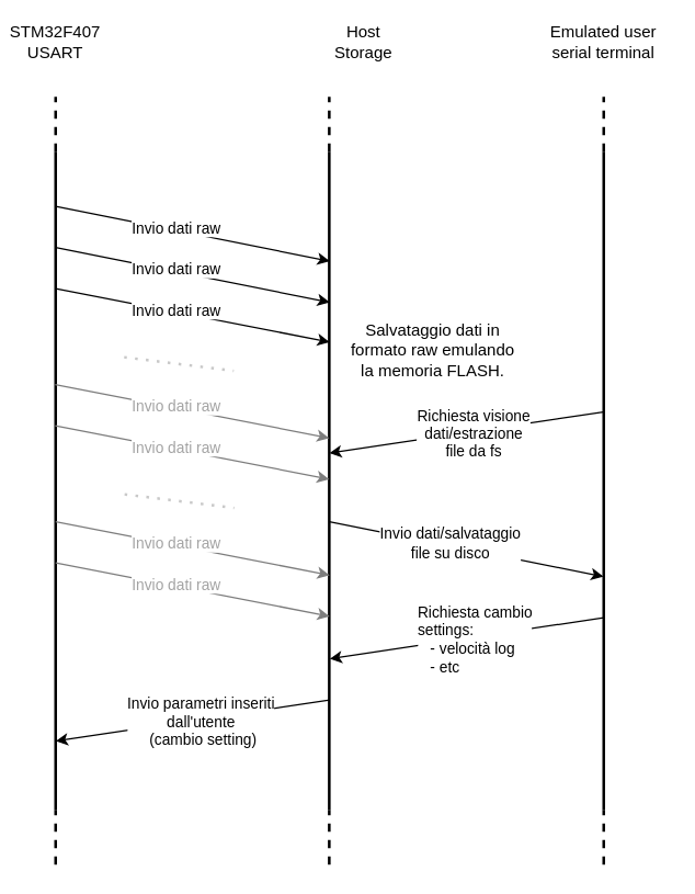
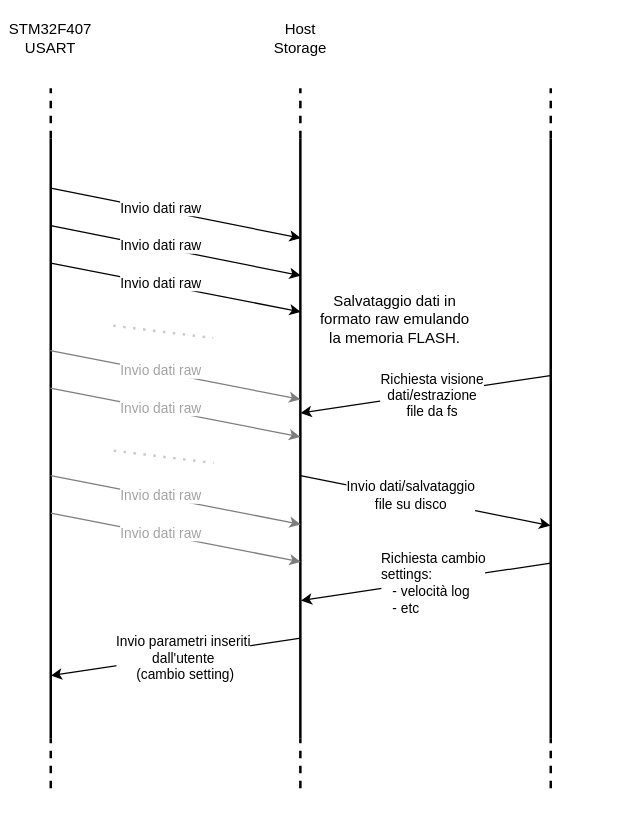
  <mxCell id="0" />
  <mxCell id="1" parent="0" />
  <mxCell id="2" value="" style="group" vertex="1" connectable="0" parent="1"><mxGeometry x="40" y="70" height="560" as="geometry" /></mxCell>
  <mxCell id="3" value="" style="endArrow=none;html=1;strokeWidth=2;" edge="1" parent="2"><mxGeometry width="50" height="50" relative="1" as="geometry"><mxPoint y="520" as="sourcePoint" /><mxPoint y="40" as="targetPoint" /></mxGeometry></mxCell>
  <mxCell id="4" value="" style="endArrow=none;dashed=1;html=1;strokeWidth=2;" edge="1" parent="2"><mxGeometry width="50" height="50" relative="1" as="geometry"><mxPoint y="40" as="sourcePoint" /><mxPoint as="targetPoint" /></mxGeometry></mxCell>
  <mxCell id="5" value="" style="endArrow=none;dashed=1;html=1;strokeWidth=2;" edge="1" parent="2"><mxGeometry width="50" height="50" relative="1" as="geometry"><mxPoint y="560" as="sourcePoint" /><mxPoint y="520" as="targetPoint" /></mxGeometry></mxCell>
  <mxCell id="6" value="" style="group" vertex="1" connectable="0" parent="1"><mxGeometry x="239.69" y="70" height="560" as="geometry" /></mxCell>
  <mxCell id="7" value="" style="endArrow=none;html=1;strokeWidth=2;" edge="1" parent="6"><mxGeometry width="50" height="50" relative="1" as="geometry"><mxPoint y="520" as="sourcePoint" /><mxPoint y="40" as="targetPoint" /></mxGeometry></mxCell>
  <mxCell id="8" value="" style="endArrow=none;dashed=1;html=1;strokeWidth=2;" edge="1" parent="6"><mxGeometry width="50" height="50" relative="1" as="geometry"><mxPoint y="40" as="sourcePoint" /><mxPoint as="targetPoint" /></mxGeometry></mxCell>
  <mxCell id="9" value="" style="endArrow=none;dashed=1;html=1;strokeWidth=2;" edge="1" parent="6"><mxGeometry width="50" height="50" relative="1" as="geometry"><mxPoint y="560" as="sourcePoint" /><mxPoint y="520" as="targetPoint" /></mxGeometry></mxCell>
  <mxCell id="10" value="" style="endArrow=classic;html=1;strokeWidth=1;" edge="1" parent="1"><mxGeometry width="50" height="50" relative="1" as="geometry"><mxPoint x="40" y="150" as="sourcePoint" /><mxPoint x="240" y="190" as="targetPoint" /></mxGeometry></mxCell>
  <mxCell id="11" value="Invio dati raw" style="edgeLabel;html=1;align=center;verticalAlign=middle;resizable=0;points=[];" vertex="1" connectable="0" parent="10"><mxGeometry x="-0.113" y="2" relative="1" as="geometry"><mxPoint x="-1" as="offset" /></mxGeometry></mxCell>
  <mxCell id="12" value="&lt;div align=&quot;center&quot;&gt;STM32F407&lt;/div&gt;&lt;div align=&quot;center&quot;&gt;USART&lt;br&gt;&lt;/div&gt;" style="text;html=1;strokeColor=none;fillColor=none;align=center;verticalAlign=middle;whiteSpace=wrap;rounded=0;" vertex="1" parent="1"><mxGeometry x="20" y="20" width="40" height="20" as="geometry" /></mxCell>
- <mxCell id="13" value="&lt;div&gt;Host&lt;/div&gt;&lt;div&gt;Storage&lt;br&gt;&lt;/div&gt;" style="text;html=1;strokeColor=none;fillColor=none;align=center;verticalAlign=middle;whiteSpace=wrap;rounded=0;" vertex="1" parent="1"><mxGeometry x="244.69" y="20" width="40" height="20" as="geometry" /></mxCell>
+ <mxCell id="13" value="&lt;div&gt;Host&lt;/div&gt;&lt;div&gt;Storage&lt;br&gt;&lt;/div&gt;" style="text;html=1;strokeColor=none;fillColor=none;align=center;verticalAlign=middle;whiteSpace=wrap;rounded=0;" vertex="1" parent="1"><mxGeometry x="219.69" y="20" width="40" height="20" as="geometry" /></mxCell>
  <mxCell id="14" value="&lt;div&gt;Salvataggio dati in&lt;br&gt;formato raw emulando&lt;br&gt;la memoria FLASH.&lt;br&gt;&lt;/div&gt;" style="text;html=1;align=center;verticalAlign=middle;resizable=0;points=[];autosize=1;strokeColor=none;" vertex="1" parent="1"><mxGeometry x="239.69" y="230" width="150" height="50" as="geometry" /></mxCell>
  <mxCell id="15" value="" style="endArrow=classic;html=1;strokeWidth=1;" edge="1" parent="1"><mxGeometry width="50" height="50" relative="1" as="geometry"><mxPoint x="240" y="510" as="sourcePoint" /><mxPoint x="40" y="540" as="targetPoint" /></mxGeometry></mxCell>
  <mxCell id="16" value="&lt;div&gt;Invio parametri inseriti&lt;/div&gt;&lt;div&gt;dall'utente&lt;br&gt;&lt;/div&gt;&amp;nbsp;(cambio setting)" style="edgeLabel;html=1;align=center;verticalAlign=middle;resizable=0;points=[];" vertex="1" connectable="0" parent="15"><mxGeometry x="-0.113" y="2" relative="1" as="geometry"><mxPoint x="-6" as="offset" /></mxGeometry></mxCell>
  <mxCell id="17" value="" style="endArrow=classic;html=1;strokeWidth=1;" edge="1" parent="1"><mxGeometry width="50" height="50" relative="1" as="geometry"><mxPoint x="40" y="180" as="sourcePoint" /><mxPoint x="240" y="220" as="targetPoint" /></mxGeometry></mxCell>
  <mxCell id="18" value="Invio dati raw" style="edgeLabel;html=1;align=center;verticalAlign=middle;resizable=0;points=[];" vertex="1" connectable="0" parent="17"><mxGeometry x="-0.113" y="2" relative="1" as="geometry"><mxPoint x="-1" as="offset" /></mxGeometry></mxCell>
  <mxCell id="19" value="" style="endArrow=classic;html=1;strokeWidth=1;" edge="1" parent="1"><mxGeometry width="50" height="50" relative="1" as="geometry"><mxPoint x="40" y="210" as="sourcePoint" /><mxPoint x="240" y="249" as="targetPoint" /></mxGeometry></mxCell>
  <mxCell id="20" value="Invio dati raw" style="edgeLabel;html=1;align=center;verticalAlign=middle;resizable=0;points=[];" vertex="1" connectable="0" parent="19"><mxGeometry x="-0.113" y="2" relative="1" as="geometry"><mxPoint x="-1" as="offset" /></mxGeometry></mxCell>
  <mxCell id="21" value="" style="group" vertex="1" connectable="0" parent="1"><mxGeometry x="440" y="70" height="560" as="geometry" /></mxCell>
  <mxCell id="22" value="" style="endArrow=none;html=1;strokeWidth=2;" edge="1" parent="21"><mxGeometry width="50" height="50" relative="1" as="geometry"><mxPoint y="520" as="sourcePoint" /><mxPoint y="40" as="targetPoint" /></mxGeometry></mxCell>
  <mxCell id="23" value="" style="endArrow=none;dashed=1;html=1;strokeWidth=2;" edge="1" parent="21"><mxGeometry width="50" height="50" relative="1" as="geometry"><mxPoint y="40" as="sourcePoint" /><mxPoint as="targetPoint" /></mxGeometry></mxCell>
  <mxCell id="24" value="" style="endArrow=none;dashed=1;html=1;strokeWidth=2;" edge="1" parent="21"><mxGeometry width="50" height="50" relative="1" as="geometry"><mxPoint y="560" as="sourcePoint" /><mxPoint y="520" as="targetPoint" /></mxGeometry></mxCell>
- <mxCell id="25" value="&lt;div&gt;Emulated user serial terminal&lt;/div&gt;" style="text;html=1;strokeColor=none;fillColor=none;align=center;verticalAlign=middle;whiteSpace=wrap;rounded=0;" vertex="1" parent="1"><mxGeometry x="395" y="20" width="90" height="20" as="geometry" /></mxCell>
  <mxCell id="26" value="" style="endArrow=classic;html=1;strokeWidth=1;" edge="1" parent="1"><mxGeometry width="50" height="50" relative="1" as="geometry"><mxPoint x="439.69" y="300" as="sourcePoint" /><mxPoint x="239.69" y="330" as="targetPoint" /></mxGeometry></mxCell>
  <mxCell id="27" value="Richiesta visione&lt;br&gt;dati/estrazione&lt;br&gt;file da fs" style="edgeLabel;html=1;align=center;verticalAlign=middle;resizable=0;points=[];" vertex="1" connectable="0" parent="26"><mxGeometry x="-0.113" y="2" relative="1" as="geometry"><mxPoint x="-6" as="offset" /></mxGeometry></mxCell>
  <mxCell id="28" value="" style="endArrow=classic;html=1;strokeWidth=1;" edge="1" parent="1"><mxGeometry width="50" height="50" relative="1" as="geometry"><mxPoint x="239.69" y="380" as="sourcePoint" /><mxPoint x="439.69" y="420" as="targetPoint" /></mxGeometry></mxCell>
  <mxCell id="29" value="Invio dati/salvataggio&lt;br&gt;file su disco" style="edgeLabel;html=1;align=center;verticalAlign=middle;resizable=0;points=[];" vertex="1" connectable="0" parent="28"><mxGeometry x="-0.113" y="2" relative="1" as="geometry"><mxPoint x="-1" as="offset" /></mxGeometry></mxCell>
  <mxCell id="30" value="" style="endArrow=classic;html=1;strokeWidth=1;" edge="1" parent="1"><mxGeometry width="50" height="50" relative="1" as="geometry"><mxPoint x="440" y="450" as="sourcePoint" /><mxPoint x="240" y="480" as="targetPoint" /></mxGeometry></mxCell>
  <mxCell id="31" value="&lt;div align=&quot;justify&quot;&gt;Richiesta cambio&lt;br&gt;settings:&lt;br&gt;&lt;/div&gt;&lt;div align=&quot;justify&quot;&gt;&amp;nbsp;&amp;nbsp; - velocità log&lt;br&gt;&amp;nbsp;&amp;nbsp; - etc&lt;/div&gt;" style="edgeLabel;html=1;align=center;verticalAlign=middle;resizable=0;points=[];" vertex="1" connectable="0" parent="30"><mxGeometry x="-0.113" y="2" relative="1" as="geometry"><mxPoint x="-6" as="offset" /></mxGeometry></mxCell>
  <mxCell id="32" value="" style="endArrow=none;dashed=1;html=1;dashPattern=1 3;strokeWidth=2;strokeColor=#C9C9C9;" edge="1" parent="1"><mxGeometry width="50" height="50" relative="1" as="geometry"><mxPoint x="90" y="260" as="sourcePoint" /><mxPoint x="170" y="270" as="targetPoint" /></mxGeometry></mxCell>
  <mxCell id="33" value="" style="endArrow=classic;html=1;strokeWidth=1;strokeColor=#7D7D7D;" edge="1" parent="1"><mxGeometry width="50" height="50" relative="1" as="geometry"><mxPoint x="39.69" y="310" as="sourcePoint" /><mxPoint x="239.69" y="349" as="targetPoint" /></mxGeometry></mxCell>
  <mxCell id="34" value="Invio dati raw" style="edgeLabel;html=1;align=center;verticalAlign=middle;resizable=0;points=[];fontColor=#A3A3A3;" vertex="1" connectable="0" parent="33"><mxGeometry x="-0.113" y="2" relative="1" as="geometry"><mxPoint x="-1" as="offset" /></mxGeometry></mxCell>
  <mxCell id="35" value="" style="endArrow=classic;html=1;strokeWidth=1;strokeColor=#7D7D7D;" edge="1" parent="1"><mxGeometry width="50" height="50" relative="1" as="geometry"><mxPoint x="39.69" y="280" as="sourcePoint" /><mxPoint x="239.69" y="319" as="targetPoint" /></mxGeometry></mxCell>
  <mxCell id="36" value="Invio dati raw" style="edgeLabel;html=1;align=center;verticalAlign=middle;resizable=0;points=[];fontColor=#A3A3A3;" vertex="1" connectable="0" parent="35"><mxGeometry x="-0.113" y="2" relative="1" as="geometry"><mxPoint x="-1" as="offset" /></mxGeometry></mxCell>
  <mxCell id="37" value="" style="endArrow=none;dashed=1;html=1;dashPattern=1 3;strokeWidth=2;strokeColor=#C9C9C9;" edge="1" parent="1"><mxGeometry width="50" height="50" relative="1" as="geometry"><mxPoint x="90.31" y="360" as="sourcePoint" /><mxPoint x="170.31" y="370" as="targetPoint" /></mxGeometry></mxCell>
  <mxCell id="38" value="" style="endArrow=classic;html=1;strokeWidth=1;strokeColor=#7D7D7D;" edge="1" parent="1"><mxGeometry width="50" height="50" relative="1" as="geometry"><mxPoint x="40" y="410" as="sourcePoint" /><mxPoint x="240" y="449" as="targetPoint" /></mxGeometry></mxCell>
  <mxCell id="39" value="Invio dati raw" style="edgeLabel;html=1;align=center;verticalAlign=middle;resizable=0;points=[];fontColor=#A3A3A3;" vertex="1" connectable="0" parent="38"><mxGeometry x="-0.113" y="2" relative="1" as="geometry"><mxPoint x="-1" as="offset" /></mxGeometry></mxCell>
  <mxCell id="40" value="" style="endArrow=classic;html=1;strokeWidth=1;strokeColor=#7D7D7D;" edge="1" parent="1"><mxGeometry width="50" height="50" relative="1" as="geometry"><mxPoint x="40" y="380" as="sourcePoint" /><mxPoint x="240" y="419" as="targetPoint" /></mxGeometry></mxCell>
  <mxCell id="41" value="Invio dati raw" style="edgeLabel;html=1;align=center;verticalAlign=middle;resizable=0;points=[];fontColor=#A3A3A3;" vertex="1" connectable="0" parent="40"><mxGeometry x="-0.113" y="2" relative="1" as="geometry"><mxPoint x="-1" as="offset" /></mxGeometry></mxCell>
